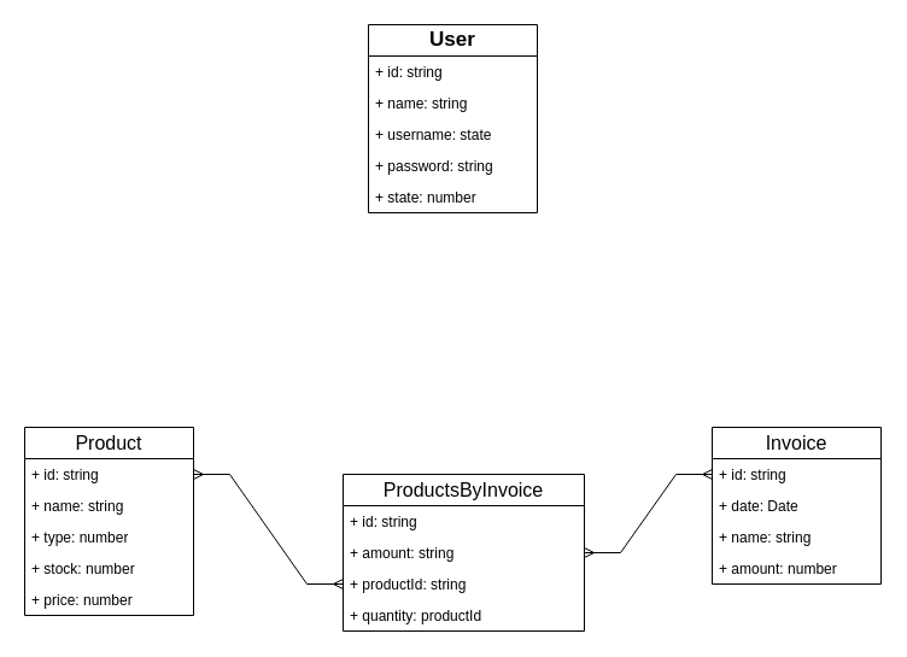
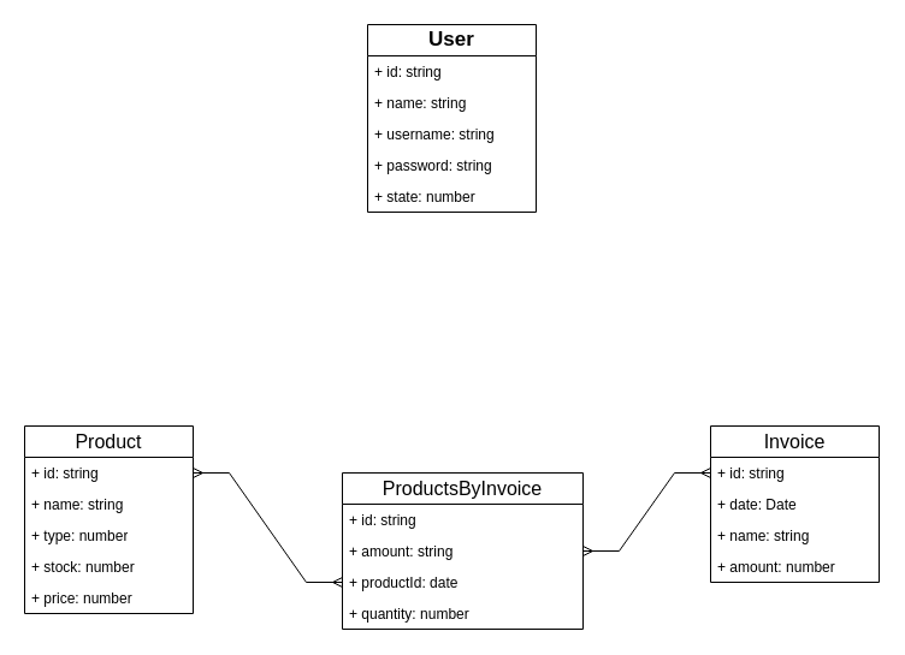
  <mxCell id="0" />
  <mxCell id="1" parent="0" />
  <mxCell id="2" value="&lt;span style=&quot;font-weight: 700;&quot;&gt;&lt;font style=&quot;font-size: 17px;&quot;&gt;User&lt;/font&gt;&lt;/span&gt;" style="swimlane;fontStyle=0;childLayout=stackLayout;horizontal=1;startSize=26;fillColor=none;horizontalStack=0;resizeParent=1;resizeParentMax=0;resizeLast=0;collapsible=1;marginBottom=0;whiteSpace=wrap;html=1;" parent="1" vertex="1"><mxGeometry x="305" y="20" width="140" height="156" as="geometry" /></mxCell>
  <mxCell id="3" value="+ id: string" style="text;strokeColor=none;fillColor=none;align=left;verticalAlign=top;spacingLeft=4;spacingRight=4;overflow=hidden;rotatable=0;points=[[0,0.5],[1,0.5]];portConstraint=eastwest;whiteSpace=wrap;html=1;" parent="2" vertex="1"><mxGeometry y="26" width="140" height="26" as="geometry" /></mxCell>
  <mxCell id="4" value="+ name: string" style="text;strokeColor=none;fillColor=none;align=left;verticalAlign=top;spacingLeft=4;spacingRight=4;overflow=hidden;rotatable=0;points=[[0,0.5],[1,0.5]];portConstraint=eastwest;whiteSpace=wrap;html=1;" parent="2" vertex="1"><mxGeometry y="52" width="140" height="26" as="geometry" /></mxCell>
- <mxCell id="5" value="+ username: state" style="text;strokeColor=none;fillColor=none;align=left;verticalAlign=top;spacingLeft=4;spacingRight=4;overflow=hidden;rotatable=0;points=[[0,0.5],[1,0.5]];portConstraint=eastwest;whiteSpace=wrap;html=1;" parent="2" vertex="1"><mxGeometry y="78" width="140" height="26" as="geometry" /></mxCell>
+ <mxCell id="5" value="+ username: string" style="text;strokeColor=none;fillColor=none;align=left;verticalAlign=top;spacingLeft=4;spacingRight=4;overflow=hidden;rotatable=0;points=[[0,0.5],[1,0.5]];portConstraint=eastwest;whiteSpace=wrap;html=1;" parent="2" vertex="1"><mxGeometry y="78" width="140" height="26" as="geometry" /></mxCell>
  <mxCell id="6" value="+ password: string" style="text;strokeColor=none;fillColor=none;align=left;verticalAlign=top;spacingLeft=4;spacingRight=4;overflow=hidden;rotatable=0;points=[[0,0.5],[1,0.5]];portConstraint=eastwest;whiteSpace=wrap;html=1;" parent="2" vertex="1"><mxGeometry y="104" width="140" height="26" as="geometry" /></mxCell>
  <mxCell id="7" value="+ state: number" style="text;strokeColor=none;fillColor=none;align=left;verticalAlign=top;spacingLeft=4;spacingRight=4;overflow=hidden;rotatable=0;points=[[0,0.5],[1,0.5]];portConstraint=eastwest;whiteSpace=wrap;html=1;" parent="2" vertex="1"><mxGeometry y="130" width="140" height="26" as="geometry" /></mxCell>
  <mxCell id="8" value="&lt;font style=&quot;font-size: 16px;&quot;&gt;Product&lt;/font&gt;" style="swimlane;fontStyle=0;childLayout=stackLayout;horizontal=1;startSize=26;fillColor=none;horizontalStack=0;resizeParent=1;resizeParentMax=0;resizeLast=0;collapsible=1;marginBottom=0;whiteSpace=wrap;html=1;" parent="1" vertex="1"><mxGeometry x="20" y="354" width="140" height="156" as="geometry" /></mxCell>
  <mxCell id="9" value="+ id: string" style="text;strokeColor=none;fillColor=none;align=left;verticalAlign=top;spacingLeft=4;spacingRight=4;overflow=hidden;rotatable=0;points=[[0,0.5],[1,0.5]];portConstraint=eastwest;whiteSpace=wrap;html=1;" parent="8" vertex="1"><mxGeometry y="26" width="140" height="26" as="geometry" /></mxCell>
  <mxCell id="10" value="+ name: string" style="text;strokeColor=none;fillColor=none;align=left;verticalAlign=top;spacingLeft=4;spacingRight=4;overflow=hidden;rotatable=0;points=[[0,0.5],[1,0.5]];portConstraint=eastwest;whiteSpace=wrap;html=1;" parent="8" vertex="1"><mxGeometry y="52" width="140" height="26" as="geometry" /></mxCell>
  <mxCell id="11" value="+ type: number" style="text;strokeColor=none;fillColor=none;align=left;verticalAlign=top;spacingLeft=4;spacingRight=4;overflow=hidden;rotatable=0;points=[[0,0.5],[1,0.5]];portConstraint=eastwest;whiteSpace=wrap;html=1;" parent="8" vertex="1"><mxGeometry y="78" width="140" height="26" as="geometry" /></mxCell>
  <mxCell id="12" value="+ stock: number" style="text;strokeColor=none;fillColor=none;align=left;verticalAlign=top;spacingLeft=4;spacingRight=4;overflow=hidden;rotatable=0;points=[[0,0.5],[1,0.5]];portConstraint=eastwest;whiteSpace=wrap;html=1;" parent="8" vertex="1"><mxGeometry y="104" width="140" height="26" as="geometry" /></mxCell>
  <mxCell id="13" value="+ price: number" style="text;strokeColor=none;fillColor=none;align=left;verticalAlign=top;spacingLeft=4;spacingRight=4;overflow=hidden;rotatable=0;points=[[0,0.5],[1,0.5]];portConstraint=eastwest;whiteSpace=wrap;html=1;" parent="8" vertex="1"><mxGeometry y="130" width="140" height="26" as="geometry" /></mxCell>
  <mxCell id="14" value="&lt;font style=&quot;font-size: 16px;&quot;&gt;Invoice&lt;/font&gt;" style="swimlane;fontStyle=0;childLayout=stackLayout;horizontal=1;startSize=26;fillColor=none;horizontalStack=0;resizeParent=1;resizeParentMax=0;resizeLast=0;collapsible=1;marginBottom=0;whiteSpace=wrap;html=1;" vertex="1" parent="1"><mxGeometry x="590" y="354" width="140" height="130" as="geometry" /></mxCell>
  <mxCell id="15" value="+ id: string" style="text;strokeColor=none;fillColor=none;align=left;verticalAlign=top;spacingLeft=4;spacingRight=4;overflow=hidden;rotatable=0;points=[[0,0.5],[1,0.5]];portConstraint=eastwest;whiteSpace=wrap;html=1;" vertex="1" parent="14"><mxGeometry y="26" width="140" height="26" as="geometry" /></mxCell>
  <mxCell id="16" value="+ date: Date" style="text;strokeColor=none;fillColor=none;align=left;verticalAlign=top;spacingLeft=4;spacingRight=4;overflow=hidden;rotatable=0;points=[[0,0.5],[1,0.5]];portConstraint=eastwest;whiteSpace=wrap;html=1;" vertex="1" parent="14"><mxGeometry y="52" width="140" height="26" as="geometry" /></mxCell>
  <mxCell id="17" value="+ name: string" style="text;strokeColor=none;fillColor=none;align=left;verticalAlign=top;spacingLeft=4;spacingRight=4;overflow=hidden;rotatable=0;points=[[0,0.5],[1,0.5]];portConstraint=eastwest;whiteSpace=wrap;html=1;" vertex="1" parent="14"><mxGeometry y="78" width="140" height="26" as="geometry" /></mxCell>
  <mxCell id="18" value="+ amount: number" style="text;strokeColor=none;fillColor=none;align=left;verticalAlign=top;spacingLeft=4;spacingRight=4;overflow=hidden;rotatable=0;points=[[0,0.5],[1,0.5]];portConstraint=eastwest;whiteSpace=wrap;html=1;" vertex="1" parent="14"><mxGeometry y="104" width="140" height="26" as="geometry" /></mxCell>
  <mxCell id="19" value="&lt;font style=&quot;font-size: 16px;&quot;&gt;ProductsByInvoice&lt;/font&gt;" style="swimlane;fontStyle=0;childLayout=stackLayout;horizontal=1;startSize=26;fillColor=none;horizontalStack=0;resizeParent=1;resizeParentMax=0;resizeLast=0;collapsible=1;marginBottom=0;whiteSpace=wrap;html=1;" vertex="1" parent="1"><mxGeometry x="284" y="393" width="200" height="130" as="geometry" /></mxCell>
  <mxCell id="20" value="+ id: string" style="text;strokeColor=none;fillColor=none;align=left;verticalAlign=top;spacingLeft=4;spacingRight=4;overflow=hidden;rotatable=0;points=[[0,0.5],[1,0.5]];portConstraint=eastwest;whiteSpace=wrap;html=1;" vertex="1" parent="19"><mxGeometry y="26" width="200" height="26" as="geometry" /></mxCell>
  <mxCell id="21" value="+ amount: string" style="text;strokeColor=none;fillColor=none;align=left;verticalAlign=top;spacingLeft=4;spacingRight=4;overflow=hidden;rotatable=0;points=[[0,0.5],[1,0.5]];portConstraint=eastwest;whiteSpace=wrap;html=1;" vertex="1" parent="19"><mxGeometry y="52" width="200" height="26" as="geometry" /></mxCell>
- <mxCell id="22" value="+ productId: string" style="text;strokeColor=none;fillColor=none;align=left;verticalAlign=top;spacingLeft=4;spacingRight=4;overflow=hidden;rotatable=0;points=[[0,0.5],[1,0.5]];portConstraint=eastwest;whiteSpace=wrap;html=1;" vertex="1" parent="19"><mxGeometry y="78" width="200" height="26" as="geometry" /></mxCell>
- <mxCell id="23" value="+ quantity: productId" style="text;strokeColor=none;fillColor=none;align=left;verticalAlign=top;spacingLeft=4;spacingRight=4;overflow=hidden;rotatable=0;points=[[0,0.5],[1,0.5]];portConstraint=eastwest;whiteSpace=wrap;html=1;" vertex="1" parent="19"><mxGeometry y="104" width="200" height="26" as="geometry" /></mxCell>
+ <mxCell id="22" value="+ productId: date" style="text;strokeColor=none;fillColor=none;align=left;verticalAlign=top;spacingLeft=4;spacingRight=4;overflow=hidden;rotatable=0;points=[[0,0.5],[1,0.5]];portConstraint=eastwest;whiteSpace=wrap;html=1;" vertex="1" parent="19"><mxGeometry y="78" width="200" height="26" as="geometry" /></mxCell>
+ <mxCell id="23" value="+ quantity: number" style="text;strokeColor=none;fillColor=none;align=left;verticalAlign=top;spacingLeft=4;spacingRight=4;overflow=hidden;rotatable=0;points=[[0,0.5],[1,0.5]];portConstraint=eastwest;whiteSpace=wrap;html=1;" vertex="1" parent="19"><mxGeometry y="104" width="200" height="26" as="geometry" /></mxCell>
  <mxCell id="24" value="" style="edgeStyle=entityRelationEdgeStyle;fontSize=12;html=1;endArrow=ERmany;startArrow=ERmany;rounded=0;exitX=1;exitY=0.5;exitDx=0;exitDy=0;entryX=0;entryY=0.5;entryDx=0;entryDy=0;" edge="1" parent="1" source="9" target="22"><mxGeometry width="100" height="100" relative="1" as="geometry"><mxPoint x="230" y="474" as="sourcePoint" /><mxPoint x="330" y="374" as="targetPoint" /></mxGeometry></mxCell>
  <mxCell id="25" value="" style="edgeStyle=entityRelationEdgeStyle;fontSize=12;html=1;endArrow=ERmany;startArrow=ERmany;rounded=0;entryX=0;entryY=0.5;entryDx=0;entryDy=0;exitX=1;exitY=0.5;exitDx=0;exitDy=0;" edge="1" parent="1" source="21" target="15"><mxGeometry width="100" height="100" relative="1" as="geometry"><mxPoint x="230" y="474" as="sourcePoint" /><mxPoint x="330" y="374" as="targetPoint" /></mxGeometry></mxCell>
